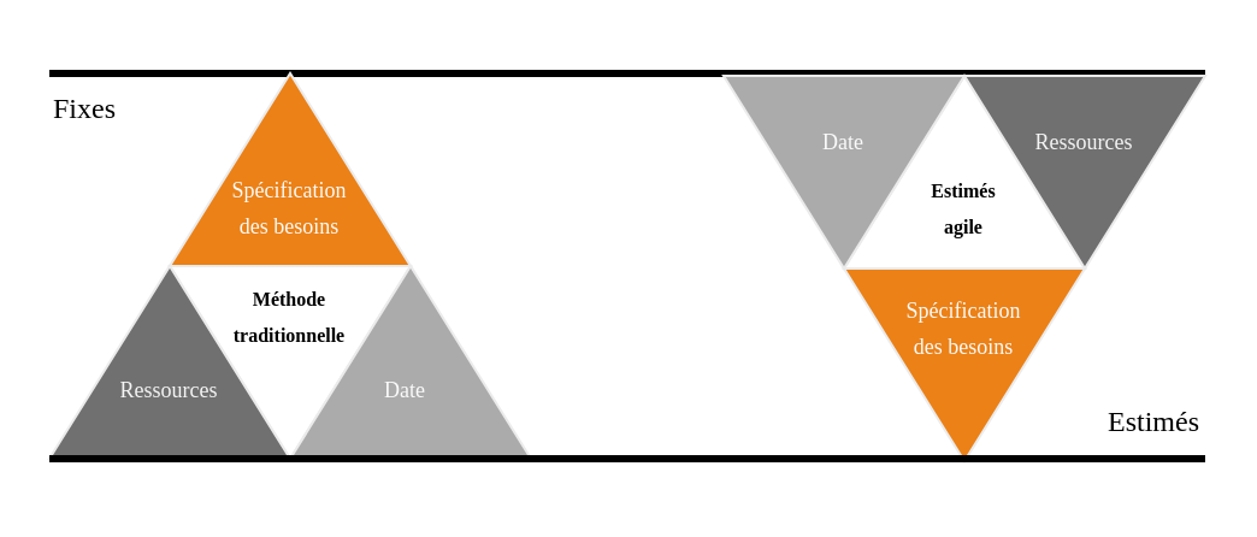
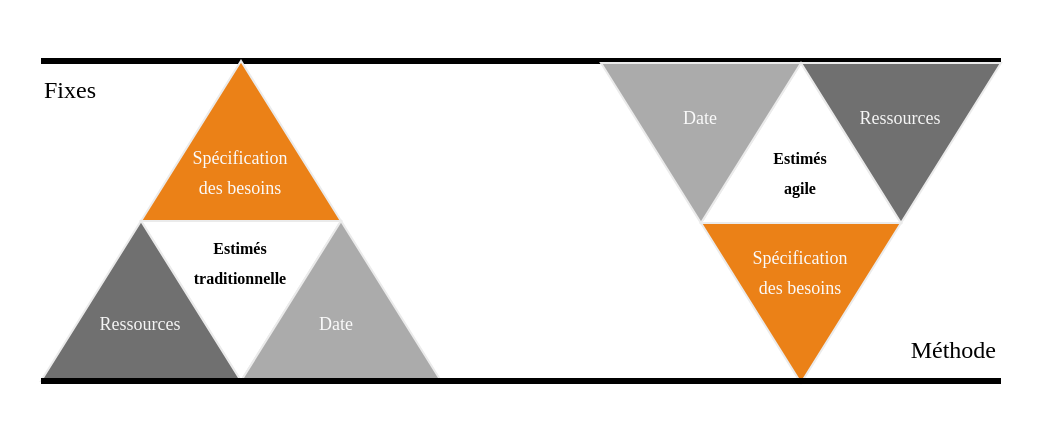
  <mxCell id="0" />
  <mxCell id="1" parent="0" />
  <mxCell id="2" value="" style="endArrow=none;html=1;rounded=0;strokeWidth=3;entryX=-0.012;entryY=0;entryDx=0;entryDy=0;entryPerimeter=0;" edge="1" parent="1" target="10"><mxGeometry width="50" height="50" relative="1" as="geometry"><mxPoint x="20" y="30" as="sourcePoint" /><mxPoint x="530" y="30" as="targetPoint" /></mxGeometry></mxCell>
  <mxCell id="3" value="" style="triangle;whiteSpace=wrap;html=1;rotation=-90;strokeColor=#EBEBEB;fillColor=#EB8117;" vertex="1" parent="1"><mxGeometry x="80" y="20" width="80" height="100" as="geometry" /></mxCell>
  <mxCell id="4" value="" style="triangle;whiteSpace=wrap;html=1;rotation=90;strokeColor=#EBEBEB;" vertex="1" parent="1"><mxGeometry x="80" y="100" width="80" height="100" as="geometry" /></mxCell>
  <mxCell id="5" value="" style="triangle;whiteSpace=wrap;html=1;rotation=-90;strokeColor=#EBEBEB;fillColor=#ABABAB;" vertex="1" parent="1"><mxGeometry x="130" y="100" width="80" height="100" as="geometry" /></mxCell>
  <mxCell id="6" value="" style="triangle;whiteSpace=wrap;html=1;rotation=-90;fillColor=#707070;strokeColor=#EBEBEB;" vertex="1" parent="1"><mxGeometry x="30" y="100" width="80" height="100" as="geometry" /></mxCell>
  <mxCell id="7" value="" style="triangle;whiteSpace=wrap;html=1;rotation=90;direction=west;strokeColor=#EBEBEB;" vertex="1" parent="1"><mxGeometry x="360" y="21" width="80" height="100" as="geometry" /></mxCell>
  <mxCell id="8" value="" style="triangle;whiteSpace=wrap;html=1;rotation=90;strokeColor=#EBEBEB;fillColor=#EB8117;" vertex="1" parent="1"><mxGeometry x="360" y="101" width="80" height="100" as="geometry" /></mxCell>
  <mxCell id="9" value="" style="triangle;whiteSpace=wrap;html=1;rotation=90;strokeColor=#EBEBEB;fillColor=#ABABAB;" vertex="1" parent="1"><mxGeometry x="310" y="21" width="80" height="100" as="geometry" /></mxCell>
  <mxCell id="10" value="" style="triangle;whiteSpace=wrap;html=1;rotation=90;fillColor=#707070;strokeColor=#EBEBEB;" vertex="1" parent="1"><mxGeometry x="410" y="21" width="80" height="100" as="geometry" /></mxCell>
  <mxCell id="11" value="" style="endArrow=none;html=1;rounded=0;strokeWidth=3;entryX=-0.012;entryY=0;entryDx=0;entryDy=0;entryPerimeter=0;" edge="1" parent="1"><mxGeometry width="50" height="50" relative="1" as="geometry"><mxPoint x="20" y="190" as="sourcePoint" /><mxPoint x="500" y="190.04" as="targetPoint" /></mxGeometry></mxCell>
- <mxCell id="12" value="&lt;font face=&quot;Ubuntu&quot;&gt;Estimés&lt;/font&gt;" style="text;html=1;strokeColor=none;fillColor=none;align=right;verticalAlign=middle;whiteSpace=wrap;rounded=0;" vertex="1" parent="1"><mxGeometry x="440" y="160" width="60" height="30" as="geometry" /></mxCell>
+ <mxCell id="12" value="&lt;font face=&quot;Ubuntu&quot;&gt;Méthode&lt;/font&gt;" style="text;html=1;strokeColor=none;fillColor=none;align=right;verticalAlign=middle;whiteSpace=wrap;rounded=0;" vertex="1" parent="1"><mxGeometry x="440" y="160" width="60" height="30" as="geometry" /></mxCell>
  <mxCell id="13" value="&lt;font face=&quot;Ubuntu&quot;&gt;Fixes&lt;/font&gt;" style="text;html=1;strokeColor=none;fillColor=none;align=left;verticalAlign=middle;whiteSpace=wrap;rounded=0;" vertex="1" parent="1"><mxGeometry x="20" y="30" width="60" height="30" as="geometry" /></mxCell>
  <mxCell id="14" value="&lt;font face=&quot;Ubuntu&quot; style=&quot;font-size: 9px;&quot;&gt;Date&lt;/font&gt;" style="text;html=1;strokeColor=none;fillColor=none;align=center;verticalAlign=middle;whiteSpace=wrap;rounded=0;fontColor=#FAFAFA;fontSize=9;" vertex="1" parent="1"><mxGeometry x="320" y="34" width="60" height="50" as="geometry" /></mxCell>
  <mxCell id="15" value="&lt;font face=&quot;Ubuntu&quot; style=&quot;font-size: 9px;&quot;&gt;Date&lt;/font&gt;" style="text;html=1;strokeColor=none;fillColor=none;align=center;verticalAlign=middle;whiteSpace=wrap;rounded=0;fontColor=#FAFAFA;fontSize=9;" vertex="1" parent="1"><mxGeometry x="138" y="137" width="60" height="50" as="geometry" /></mxCell>
  <mxCell id="16" value="&lt;font face=&quot;Ubuntu&quot; style=&quot;font-size: 9px;&quot;&gt;Ressources&lt;/font&gt;" style="text;html=1;strokeColor=none;fillColor=none;align=center;verticalAlign=middle;whiteSpace=wrap;rounded=0;fontColor=#F5F5F5;fontSize=9;" vertex="1" parent="1"><mxGeometry x="420" y="34" width="60" height="50" as="geometry" /></mxCell>
  <mxCell id="17" value="&lt;font face=&quot;Ubuntu&quot; style=&quot;font-size: 9px;&quot;&gt;Ressources&lt;/font&gt;" style="text;html=1;strokeColor=none;fillColor=none;align=center;verticalAlign=middle;whiteSpace=wrap;rounded=0;fontColor=#F5F5F5;fontSize=9;" vertex="1" parent="1"><mxGeometry x="40" y="137" width="60" height="50" as="geometry" /></mxCell>
  <mxCell id="18" value="&lt;span style=&quot;font-family: Ubuntu; font-size: 8px;&quot;&gt;Estimés&lt;/span&gt;&lt;br style=&quot;font-family: Ubuntu; font-size: 8px;&quot;&gt;&lt;span style=&quot;font-family: Ubuntu; font-size: 8px;&quot;&gt;agile&lt;/span&gt;&lt;font face=&quot;Ubuntu&quot; style=&quot;font-size: 10px;&quot;&gt;&lt;br&gt;&lt;/font&gt;" style="text;html=1;strokeColor=none;fillColor=none;align=center;verticalAlign=middle;whiteSpace=wrap;rounded=0;fontStyle=1" vertex="1" parent="1"><mxGeometry x="370" y="60" width="60" height="50" as="geometry" /></mxCell>
- <mxCell id="19" value="&lt;font face=&quot;Ubuntu&quot; style=&quot;font-size: 8px;&quot;&gt;Méthode&lt;br&gt;traditionnelle&lt;br&gt;&lt;/font&gt;" style="text;html=1;strokeColor=none;fillColor=none;align=center;verticalAlign=middle;whiteSpace=wrap;rounded=0;fontStyle=1" vertex="1" parent="1"><mxGeometry x="90" y="105" width="60" height="50" as="geometry" /></mxCell>
+ <mxCell id="19" value="&lt;font face=&quot;Ubuntu&quot; style=&quot;font-size: 8px;&quot;&gt;Estimés&lt;br&gt;traditionnelle&lt;br&gt;&lt;/font&gt;" style="text;html=1;strokeColor=none;fillColor=none;align=center;verticalAlign=middle;whiteSpace=wrap;rounded=0;fontStyle=1" vertex="1" parent="1"><mxGeometry x="90" y="105" width="60" height="50" as="geometry" /></mxCell>
  <mxCell id="20" value="&lt;font face=&quot;Ubuntu&quot; style=&quot;font-size: 9px;&quot;&gt;Spécification&lt;br&gt;des besoins&lt;br&gt;&lt;/font&gt;" style="text;html=1;strokeColor=none;fillColor=none;align=center;verticalAlign=middle;whiteSpace=wrap;rounded=0;fontColor=#FAFAFA;" vertex="1" parent="1"><mxGeometry x="90" y="60" width="60" height="50" as="geometry" /></mxCell>
  <mxCell id="21" value="&lt;font face=&quot;Ubuntu&quot; style=&quot;font-size: 9px;&quot;&gt;Spécification&lt;br&gt;des besoins&lt;br&gt;&lt;/font&gt;" style="text;html=1;strokeColor=none;fillColor=none;align=center;verticalAlign=middle;whiteSpace=wrap;rounded=0;fontColor=#FAFAFA;" vertex="1" parent="1"><mxGeometry x="370" y="110" width="60" height="50" as="geometry" /></mxCell>
